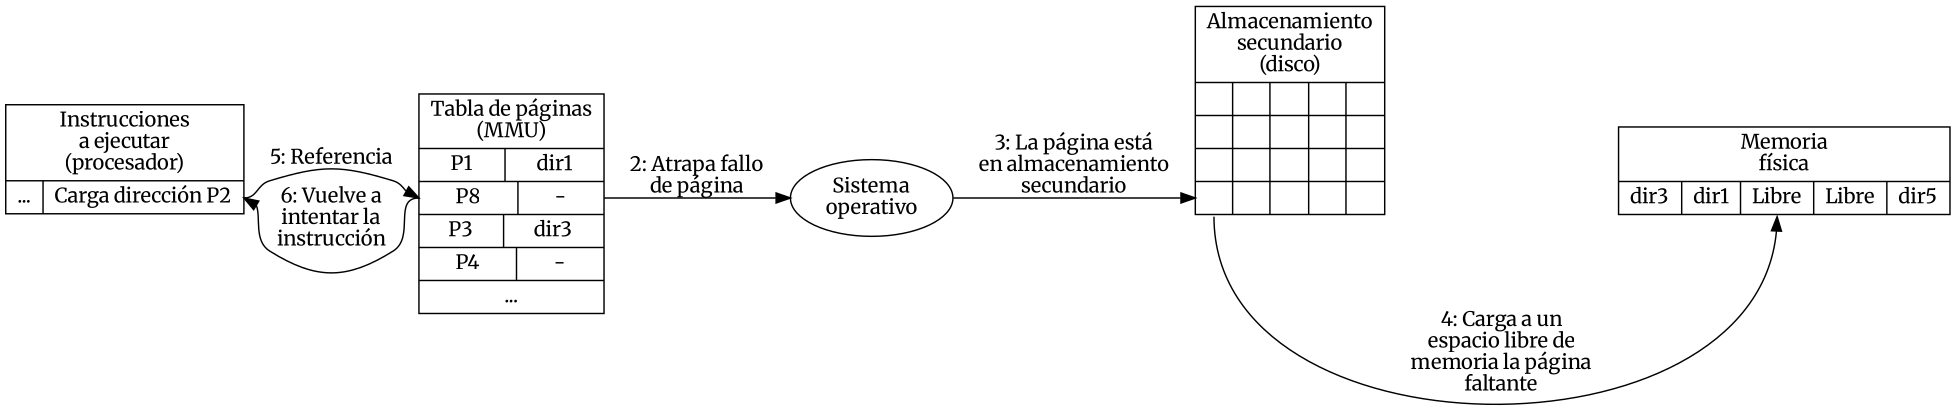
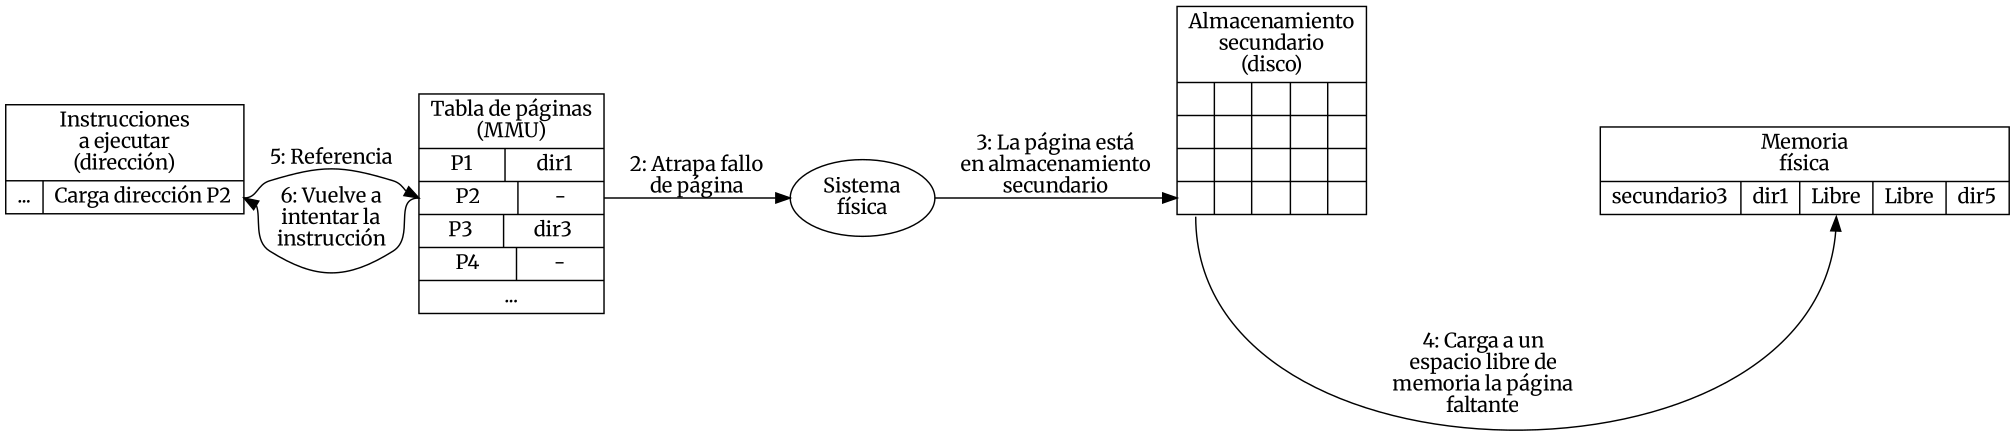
  digraph {
    fontname=Merriweather
    rankdir=LR
    node [fontname=Merriweather shape=record]
    edge [fontname=Merriweather]
-   n1 [label="Instrucciones\na ejecutar\n(procesador)|{...|<acceso>Carga dirección P2}"]
-   n2 [label="Tabla de páginas\n(MMU)|{P1|dir1}|{<p2>P8|<dir2>-}|{P3|dir3}|{P4|-}|..."]
-   n3 [label="Sistema\noperativo" shape=""]
+   n1 [label="Instrucciones\na ejecutar\n(dirección)|{...|<acceso>Carga dirección P2}"]
+   n2 [label="Tabla de páginas\n(MMU)|{P1|dir1}|{<p2>P2|<dir2>-}|{P3|dir3}|{P4|-}|..."]
+   n3 [label="Sistema\nfísica" shape=""]
    n4 [label="Almacenamiento\nsecundario\n(disco)|{||||}|{||||}|{||||}|{<aqui>||||}"]
-   n5 [label="Memoria\nfísica|{dir3|dir1|<libre>Libre|Libre|dir5}"]
+   n5 [label="Memoria\nfísica|{secundario3|dir1|<libre>Libre|Libre|dir5}"]
    n1 -> n2 [headport=p2 label="5: Referencia" tailport=acceso]
    n2 -> n1 [headport=acceso label="6: Vuelve a\nintentar la\ninstrucción" tailport=p2]
    n2 -> n3 [label="2: Atrapa fallo\nde página" tailport=dir2]
    n3 -> n4 [headport=aqui label="3: La página está\nen almacenamiento\nsecundario"]
    n4 -> n5 [headport=libre label="4: Carga a un\nespacio libre de\nmemoria la página\nfaltante" tailport=aqui]
  }
